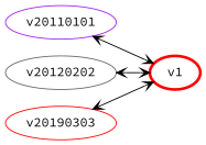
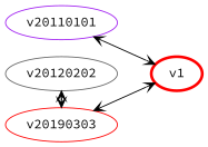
  graph {
    fontname="Source Code Pro"
    rankdir=LR
    node [color=red fontname="Source Code Pro" group=api shape=ellipse]
    edge [arrowhead=vee arrowtail=vee dir=both fontname="Source Code Pro"]
    v20110101 [color=purple]
    v20120202 [color=gray40]
    n3 [label=v20190303]
    v1 [penwidth=3 group=""]
    subgraph sub_1 {
      label="API Versions"
      labelloc=t
      rank=same
      v20110101
      v20120202
      n3
    }
    v20110101 -- v1
-   v20120202 -- v1
+   v20120202 -- n3
    n3 -- v1
  }
